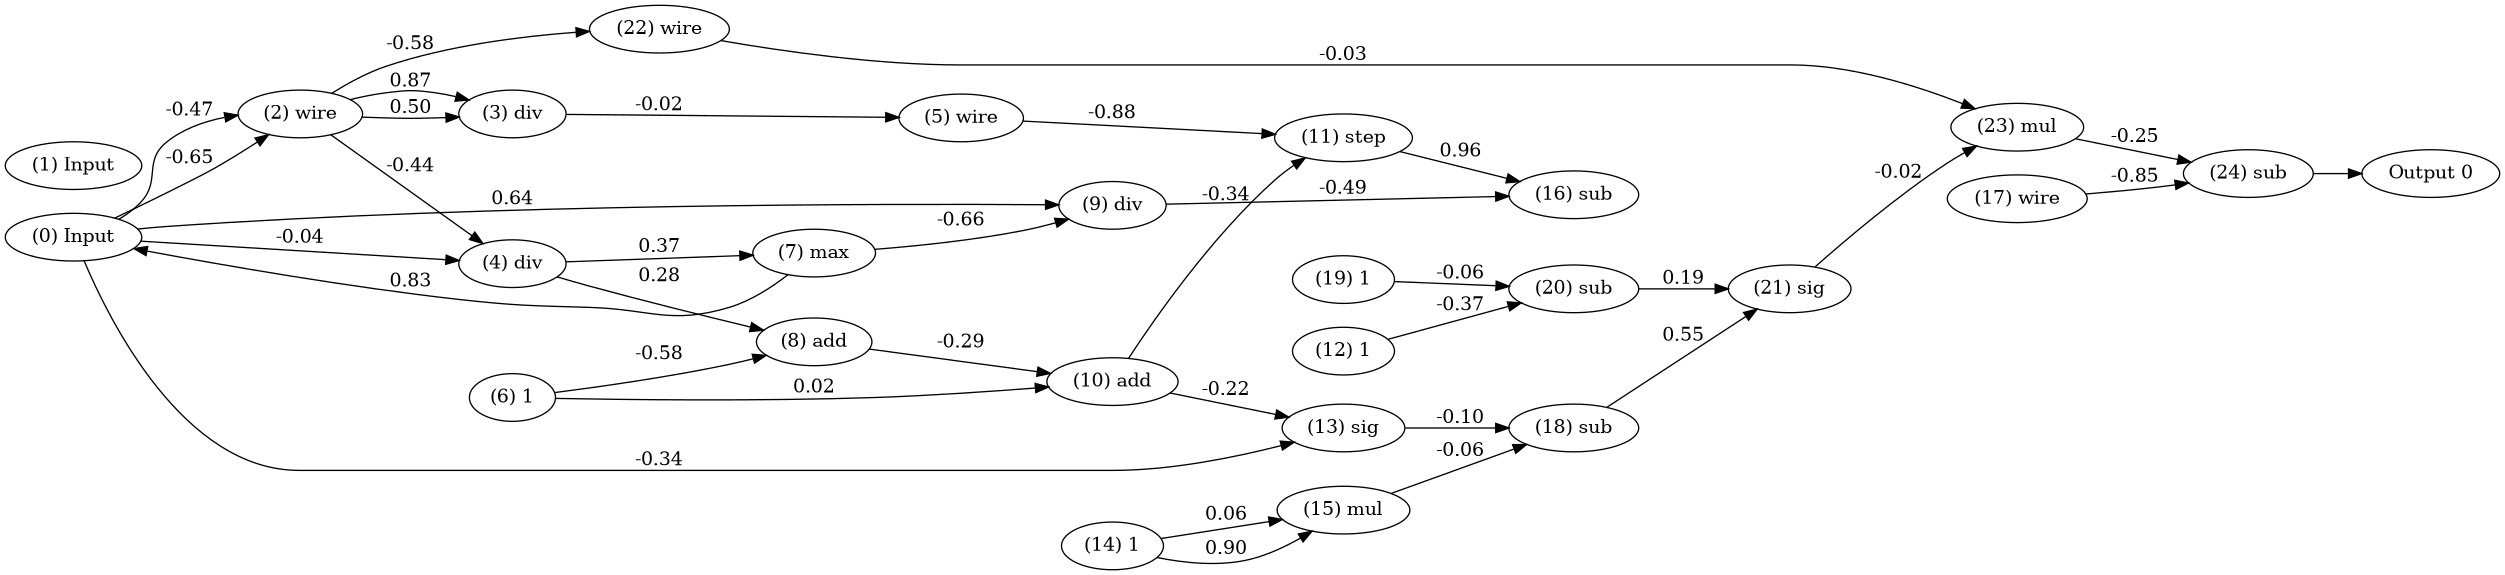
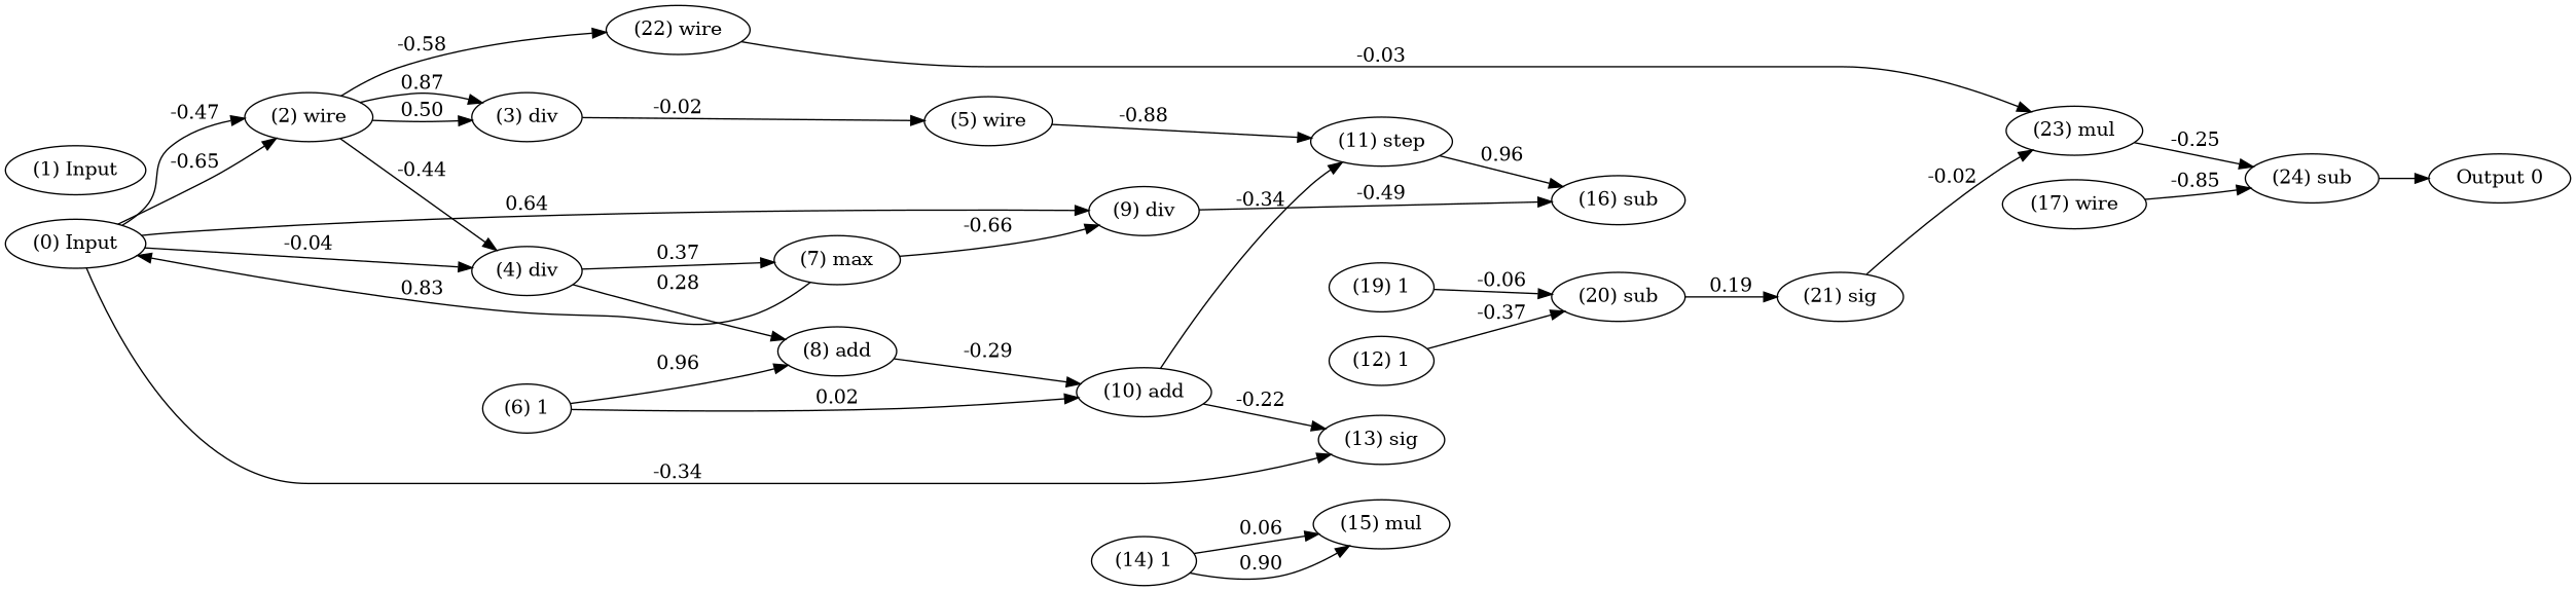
  digraph {
    rankdir=LR
    node [color=black fontcolor=black labelfontcolor=black]
    edge [bold=true color=black fontcolor=black labelfontcolor=black]
    n1 [label="(0) Input"]
    n2 [label="(1) Input"]
    n3 [label="Output 0"]
    n4 [label="(2) wire"]
    n5 [label="(4) div"]
    n6 [label="(9) div"]
    n7 [label="(13) sig"]
    n8 [label="(3) div"]
    n9 [label="(22) wire"]
    n10 [label="(7) max"]
    n11 [label="(8) add"]
    n12 [label="(16) sub"]
-   n13 [label="(18) sub"]
    n14 [label="(5) wire"]
    n15 [label="(23) mul"]
    n16 [label="(11) step"]
    n17 [label="(10) add"]
    n18 [label="(6) 1"]
    n19 [label="(12) 1"]
    n20 [label="(20) sub"]
    n21 [label="(21) sig"]
    n22 [label="(14) 1"]
    n23 [label="(15) mul"]
    n24 [label="(17) wire"]
    n25 [label="(24) sub"]
    n26 [label="(19) 1"]
    subgraph sub_1 {
      rank=source
      n1
      n2
    }
    subgraph sub_2 {
      rank=max
      n3
    }
    n1 -> n4 [label=-0.47]
    n1 -> n4 [label=-0.65]
    n1 -> n5 [label=-0.04]
    n1 -> n6 [label=0.64]
    n1 -> n7 [label=-0.34]
    n4 -> n5 [label=-0.44]
    n4 -> n8 [label=0.87]
    n4 -> n8 [label=0.50]
    n4 -> n9 [label=-0.58]
    n5 -> n10 [label=0.37]
    n5 -> n11 [label=0.28]
    n6 -> n12 [label=-0.49]
-   n7 -> n13 [label=-0.10]
    n8 -> n14 [label=-0.02]
    n9 -> n15 [label=-0.03]
    n10 -> n1 [label=0.83]
    n10 -> n6 [label=-0.66]
    n11 -> n17 [label=-0.29]
-   n13 -> n21 [label=0.55]
    n14 -> n16 [label=-0.88]
    n15 -> n25 [label=-0.25]
    n16 -> n12 [label=0.96]
    n17 -> n7 [label=-0.22]
    n17 -> n16 [label=-0.34]
-   n18 -> n11 [label=-0.58]
+   n18 -> n11 [label=0.96]
    n18 -> n17 [label=0.02]
    n19 -> n20 [label=-0.37]
    n20 -> n21 [label=0.19]
    n21 -> n15 [label=-0.02]
    n22 -> n23 [label=0.90]
    n22 -> n23 [label=0.06]
-   n23 -> n13 [label=-0.06]
    n24 -> n25 [label=-0.85]
    n25 -> n3
    n26 -> n20 [label=-0.06]
  }
